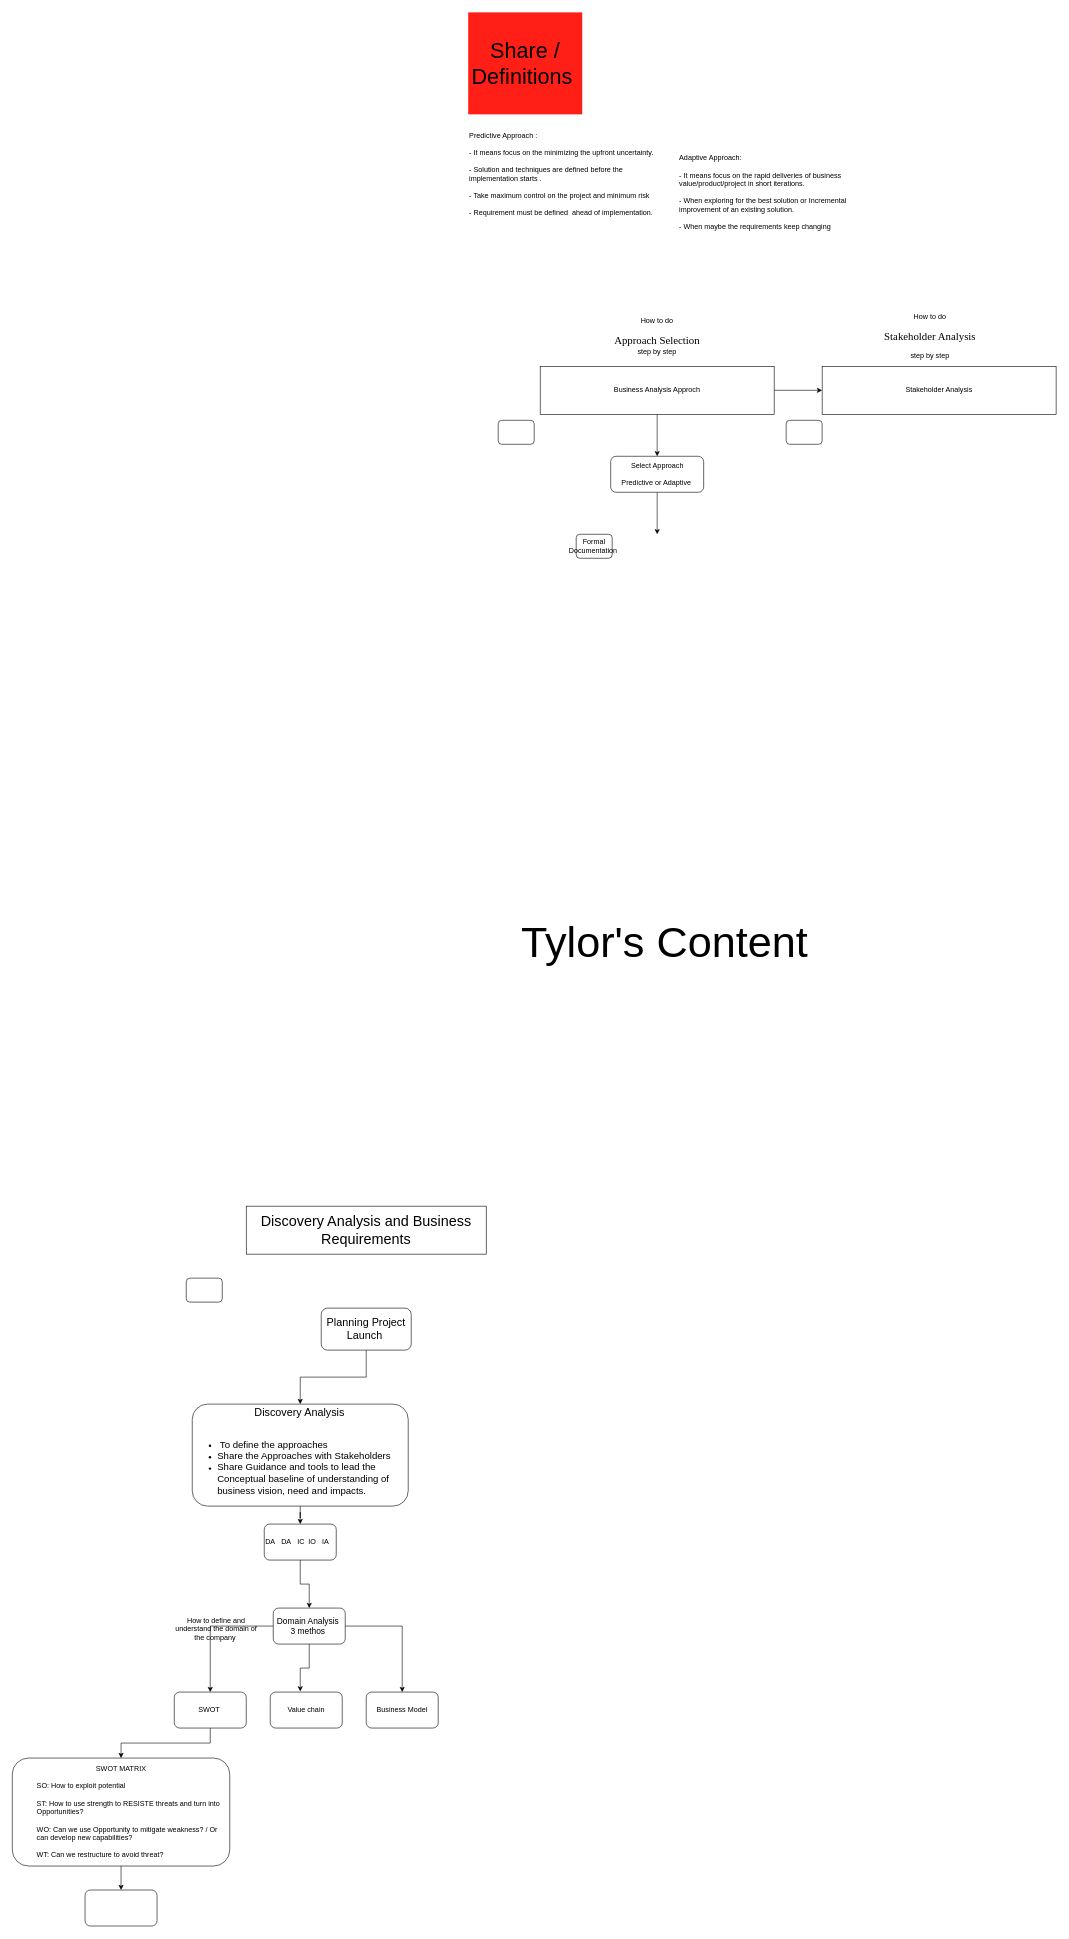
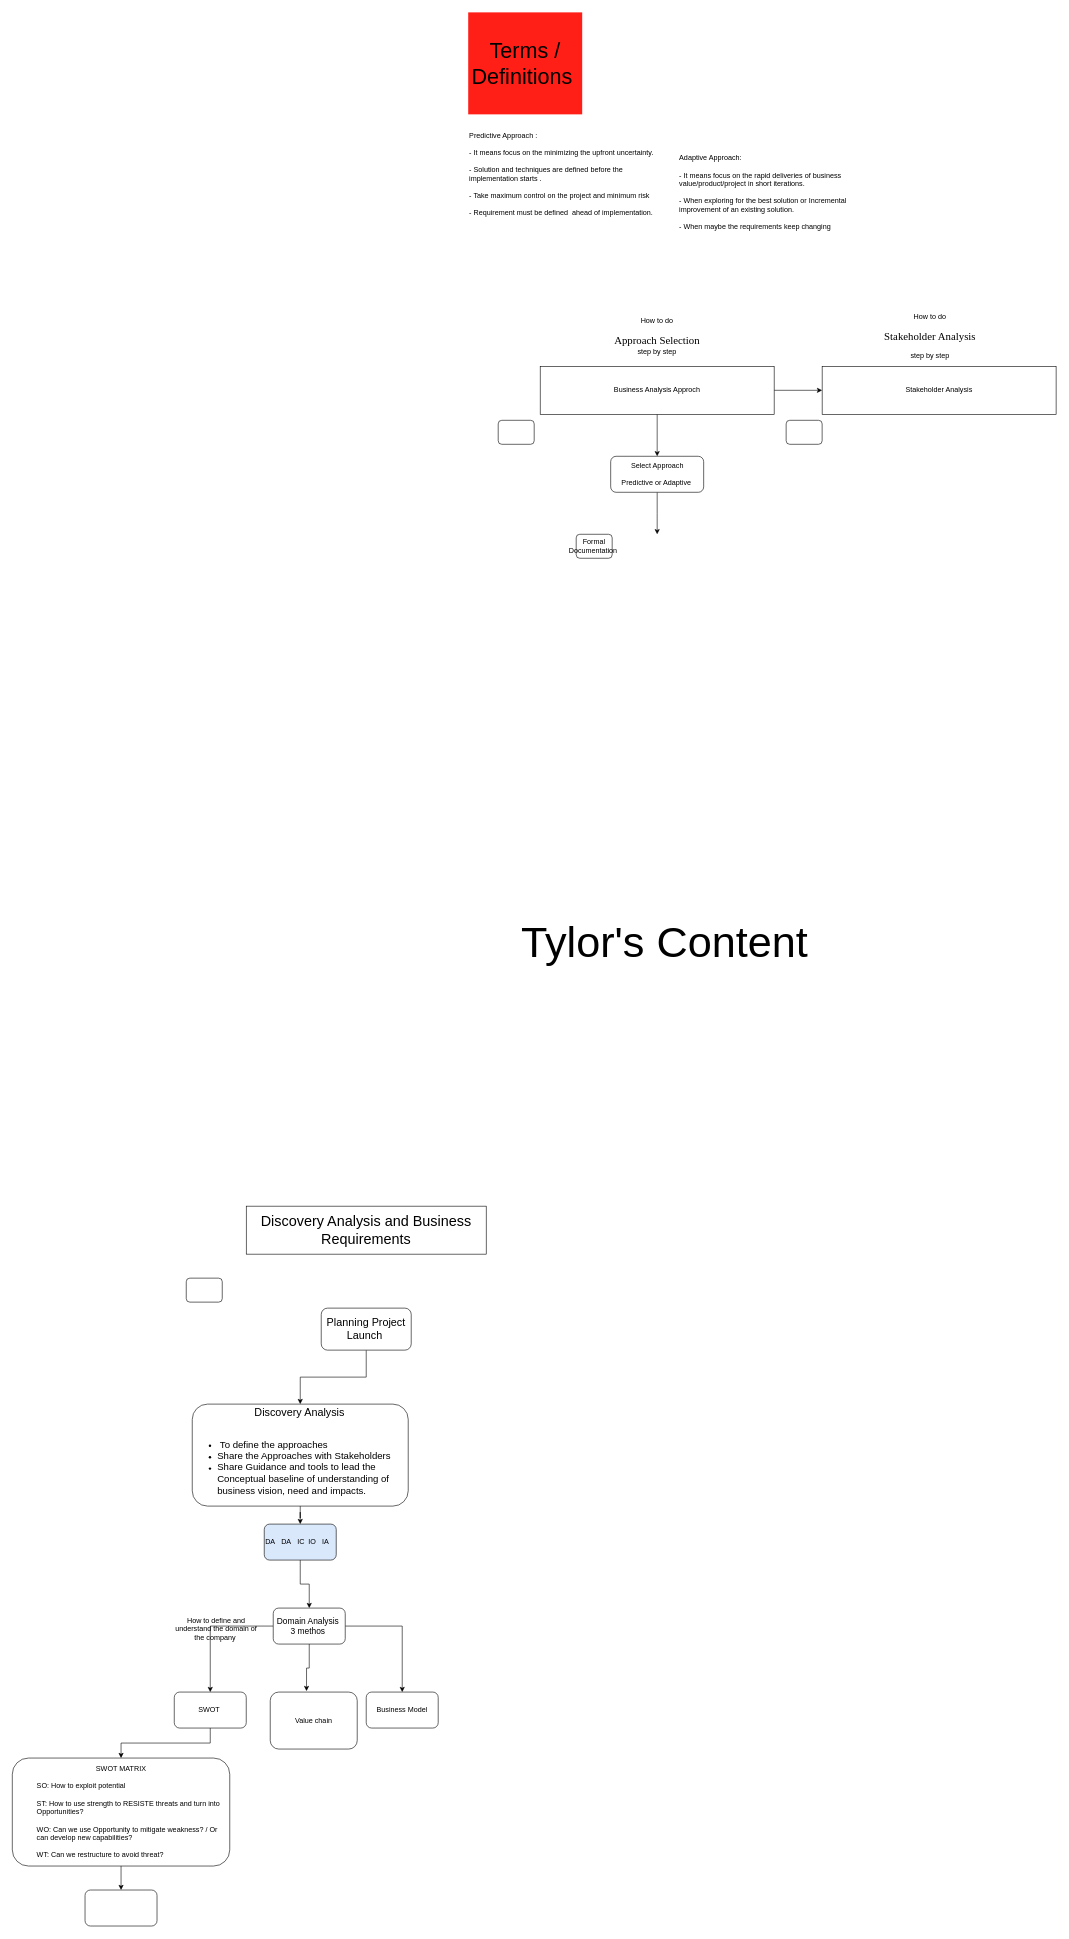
  <mxCell id="0" />
  <mxCell id="1" parent="0" />
  <mxCell id="2" value="Stakeholder Analysis" style="rounded=0;whiteSpace=wrap;html=1;" vertex="1" parent="1"><mxGeometry x="1370" y="610" width="390" height="80" as="geometry" /></mxCell>
  <mxCell id="3" value="How to do&lt;br&gt;&lt;br&gt;&lt;font face=&quot;Verdana&quot; style=&quot;font-size: 18px;&quot;&gt;Stakeholder Analysis&lt;/font&gt; &lt;br&gt;&lt;br&gt;step by step" style="text;html=1;strokeColor=none;fillColor=none;align=center;verticalAlign=middle;whiteSpace=wrap;rounded=0;" vertex="1" parent="1"><mxGeometry x="1430" y="520" width="240" height="80" as="geometry" /></mxCell>
  <mxCell id="4" style="edgeStyle=orthogonalEdgeStyle;rounded=0;orthogonalLoop=1;jettySize=auto;html=1;" edge="1" parent="1" source="6" target="2"><mxGeometry relative="1" as="geometry" /></mxCell>
  <mxCell id="5" style="edgeStyle=orthogonalEdgeStyle;rounded=0;orthogonalLoop=1;jettySize=auto;html=1;entryX=0.5;entryY=0;entryDx=0;entryDy=0;" edge="1" parent="1" source="6" target="8"><mxGeometry relative="1" as="geometry" /></mxCell>
  <mxCell id="6" value="Business Analysis Approch" style="rounded=0;whiteSpace=wrap;html=1;" vertex="1" parent="1"><mxGeometry x="900" y="610" width="390" height="80" as="geometry" /></mxCell>
  <mxCell id="7" style="edgeStyle=orthogonalEdgeStyle;rounded=0;orthogonalLoop=1;jettySize=auto;html=1;" edge="1" parent="1" source="8"><mxGeometry relative="1" as="geometry"><mxPoint x="1095" y="890" as="targetPoint" /></mxGeometry></mxCell>
  <mxCell id="8" value="Select Approach&lt;br&gt;&lt;br&gt;Predictive or Adaptive&amp;nbsp;" style="rounded=1;whiteSpace=wrap;html=1;" vertex="1" parent="1"><mxGeometry x="1017.5" y="760" width="155" height="60" as="geometry" /></mxCell>
  <mxCell id="9" value="Predictive Approach :&amp;nbsp; &amp;nbsp;&lt;br&gt;&lt;br&gt;- It means focus on the minimizing the upfront uncertainty.&amp;nbsp;&lt;br&gt;&lt;br&gt;- Solution and techniques are defined before the implementation starts .&lt;br&gt;&lt;br&gt;- Take maximum control on the project and minimum risk&lt;br&gt;&lt;br&gt;- Requirement must be defined&amp;nbsp; ahead of implementation.&lt;br&gt;" style="text;html=1;strokeColor=none;fillColor=none;align=left;verticalAlign=middle;whiteSpace=wrap;rounded=0;" vertex="1" parent="1"><mxGeometry x="780" y="210" width="320" height="160" as="geometry" /></mxCell>
- <mxCell id="10" value="&lt;font style=&quot;font-size: 36px;&quot;&gt;Share / Definitions&amp;nbsp;&lt;/font&gt;" style="text;html=1;strokeColor=none;fillColor=#FF1F17;align=center;verticalAlign=middle;whiteSpace=wrap;rounded=0;" vertex="1" parent="1"><mxGeometry x="780" y="20" width="190" height="170" as="geometry" /></mxCell>
+ <mxCell id="10" value="&lt;font style=&quot;font-size: 36px;&quot;&gt;Terms / Definitions&amp;nbsp;&lt;/font&gt;" style="text;html=1;strokeColor=none;fillColor=#FF1F17;align=center;verticalAlign=middle;whiteSpace=wrap;rounded=0;" vertex="1" parent="1"><mxGeometry x="780" y="20" width="190" height="170" as="geometry" /></mxCell>
  <mxCell id="11" value="Adaptive Approach:&amp;nbsp; &amp;nbsp;&lt;br&gt;&lt;br&gt;- It means focus on the rapid deliveries of business value/product/project in short iterations.&lt;br&gt;&lt;br&gt;- When exploring for the best solution or Incremental improvement of an existing solution.&lt;br&gt;&lt;br&gt;- When maybe the requirements keep changing&amp;nbsp;" style="text;html=1;strokeColor=none;fillColor=none;align=left;verticalAlign=middle;whiteSpace=wrap;rounded=0;" vertex="1" parent="1"><mxGeometry y="270" width="320" height="100" as="geometry" x="1130" /></mxCell>
  <mxCell id="12" value="How to do&lt;br&gt;&lt;br&gt;&lt;font face=&quot;Verdana&quot;&gt;&lt;span style=&quot;font-size: 18px;&quot;&gt;Approach Selection&lt;/span&gt;&lt;/font&gt;&lt;br&gt;step by step" style="text;html=1;strokeColor=none;fillColor=none;align=center;verticalAlign=middle;whiteSpace=wrap;rounded=0;" vertex="1" parent="1"><mxGeometry x="975" y="520" width="240" height="80" as="geometry" /></mxCell>
  <mxCell id="13" value="" style="rounded=1;whiteSpace=wrap;html=1;" vertex="1" parent="1"><mxGeometry x="830" y="700" width="60" height="40" as="geometry" /></mxCell>
  <mxCell id="14" value="" style="rounded=1;whiteSpace=wrap;html=1;" vertex="1" parent="1"><mxGeometry x="1310" y="700" width="60" height="40" as="geometry" /></mxCell>
  <mxCell id="15" value="Formal Documentation&amp;nbsp;" style="rounded=1;whiteSpace=wrap;html=1;" vertex="1" parent="1"><mxGeometry x="960" y="890" width="60" height="40" as="geometry" /></mxCell>
  <mxCell id="16" value="&lt;font style=&quot;font-size: 24px;&quot;&gt;Discovery Analysis and Business Requirements&lt;/font&gt;" style="rounded=0;whiteSpace=wrap;html=1;" vertex="1" parent="1"><mxGeometry x="410" y="2010" width="400" height="80" as="geometry" /></mxCell>
  <mxCell id="17" value="&lt;font style=&quot;font-size: 72px;&quot;&gt;Tylor's Content&amp;nbsp;&lt;/font&gt;" style="text;html=1;strokeColor=none;fillColor=none;align=center;verticalAlign=middle;whiteSpace=wrap;rounded=0;" vertex="1" parent="1"><mxGeometry x="840" y="1430" width="555" height="280" as="geometry" /></mxCell>
  <mxCell id="18" value="" style="rounded=1;whiteSpace=wrap;html=1;" vertex="1" parent="1"><mxGeometry x="310" y="2130" width="60" height="40" as="geometry" /></mxCell>
  <mxCell id="19" style="edgeStyle=orthogonalEdgeStyle;rounded=0;orthogonalLoop=1;jettySize=auto;html=1;" edge="1" parent="1" source="20" target="22"><mxGeometry relative="1" as="geometry" /></mxCell>
  <mxCell id="20" value="&lt;font style=&quot;font-size: 18px;&quot;&gt;Planning Project Launch&amp;nbsp;&lt;/font&gt;" style="rounded=1;whiteSpace=wrap;html=1;" vertex="1" parent="1"><mxGeometry x="535" y="2180" width="150" height="70" as="geometry" /></mxCell>
  <mxCell id="21" value="" style="edgeStyle=orthogonalEdgeStyle;rounded=0;orthogonalLoop=1;jettySize=auto;html=1;" edge="1" parent="1" source="22" target="24"><mxGeometry relative="1" as="geometry" /></mxCell>
  <mxCell id="22" value="&lt;div style=&quot;text-align: center;&quot;&gt;&lt;span style=&quot;background-color: initial;&quot;&gt;&lt;font style=&quot;font-size: 18px;&quot;&gt;Discovery Analysis&lt;/font&gt;&lt;font style=&quot;font-size: 14px;&quot;&gt;&amp;nbsp;&lt;/font&gt;&lt;/span&gt;&lt;/div&gt;&lt;font size=&quot;3&quot;&gt;&lt;br&gt;&lt;/font&gt;&lt;ul&gt;&lt;li&gt;&lt;font size=&quot;3&quot;&gt;&amp;nbsp;To define the approaches&lt;/font&gt;&lt;/li&gt;&lt;li&gt;&lt;font size=&quot;3&quot;&gt;Share the Approaches with Stakeholders&lt;/font&gt;&lt;/li&gt;&lt;li&gt;&lt;font size=&quot;3&quot;&gt;Share Guidance and tools to lead the Conceptual baseline of understanding of business vision, need and impacts.&lt;/font&gt;&lt;/li&gt;&lt;/ul&gt;" style="rounded=1;whiteSpace=wrap;html=1;align=left;" vertex="1" parent="1"><mxGeometry x="320" y="2340" width="360" height="170" as="geometry" /></mxCell>
  <mxCell id="23" value="" style="edgeStyle=orthogonalEdgeStyle;rounded=0;orthogonalLoop=1;jettySize=auto;html=1;" edge="1" parent="1" source="24" target="28"><mxGeometry relative="1" as="geometry" /></mxCell>
- <mxCell id="24" value="DA&amp;nbsp; &amp;nbsp;DA&amp;nbsp; &amp;nbsp;IC&amp;nbsp; IO&amp;nbsp; &amp;nbsp;IA" style="whiteSpace=wrap;html=1;align=left;rounded=1;" vertex="1" parent="1"><mxGeometry x="440" y="2540" width="120" height="60" as="geometry" /></mxCell>
+ <mxCell id="24" value="DA&amp;nbsp; &amp;nbsp;DA&amp;nbsp; &amp;nbsp;IC&amp;nbsp; IO&amp;nbsp; &amp;nbsp;IA" style="whiteSpace=wrap;html=1;align=left;rounded=1;fillColor=#dae8fc;" vertex="1" parent="1"><mxGeometry x="440" y="2540" width="120" height="60" as="geometry" /></mxCell>
  <mxCell id="25" value="" style="edgeStyle=orthogonalEdgeStyle;rounded=0;orthogonalLoop=1;jettySize=auto;html=1;" edge="1" parent="1" source="28" target="31"><mxGeometry relative="1" as="geometry" /></mxCell>
  <mxCell id="26" style="edgeStyle=orthogonalEdgeStyle;rounded=0;orthogonalLoop=1;jettySize=auto;html=1;entryX=0.417;entryY=-0.017;entryDx=0;entryDy=0;entryPerimeter=0;" edge="1" parent="1" source="28" target="32"><mxGeometry relative="1" as="geometry" /></mxCell>
  <mxCell id="27" style="edgeStyle=orthogonalEdgeStyle;rounded=0;orthogonalLoop=1;jettySize=auto;html=1;" edge="1" parent="1" source="28" target="33"><mxGeometry relative="1" as="geometry" /></mxCell>
  <mxCell id="28" value="&lt;font style=&quot;font-size: 14px;&quot;&gt;Domain Analysis&amp;nbsp;&lt;br&gt;&lt;font style=&quot;&quot;&gt;3 methos&lt;/font&gt;&amp;nbsp;&lt;/font&gt;" style="whiteSpace=wrap;html=1;align=center;rounded=1;" vertex="1" parent="1"><mxGeometry x="455" y="2680" width="120" height="60" as="geometry" /></mxCell>
  <mxCell id="29" value="How to define and understand the domain of the company&amp;nbsp;" style="text;html=1;strokeColor=none;fillColor=none;align=center;verticalAlign=middle;whiteSpace=wrap;rounded=0;" vertex="1" parent="1"><mxGeometry x="290" y="2680" width="140" height="70" as="geometry" /></mxCell>
  <mxCell id="30" value="" style="edgeStyle=orthogonalEdgeStyle;rounded=0;orthogonalLoop=1;jettySize=auto;html=1;" edge="1" parent="1" source="31" target="35"><mxGeometry relative="1" as="geometry" /></mxCell>
  <mxCell id="31" value="SWOT&amp;nbsp;" style="whiteSpace=wrap;html=1;align=center;rounded=1;" vertex="1" parent="1"><mxGeometry x="290" y="2820" width="120" height="60" as="geometry" /></mxCell>
- <mxCell id="32" value="Value chain" style="whiteSpace=wrap;html=1;align=center;rounded=1;" vertex="1" parent="1"><mxGeometry x="450" y="2820" width="120" height="60" as="geometry" /></mxCell>
+ <mxCell id="32" value="Value chain" style="whiteSpace=wrap;html=1;align=center;rounded=1;" vertex="1" parent="1"><mxGeometry x="450" y="2820" width="145" height="95" as="geometry" /></mxCell>
  <mxCell id="33" value="Business Model" style="whiteSpace=wrap;html=1;align=center;rounded=1;" vertex="1" parent="1"><mxGeometry x="610" y="2820" width="120" height="60" as="geometry" /></mxCell>
  <mxCell id="34" value="" style="edgeStyle=orthogonalEdgeStyle;rounded=0;orthogonalLoop=1;jettySize=auto;html=1;" edge="1" parent="1" source="35" target="36"><mxGeometry relative="1" as="geometry" /></mxCell>
  <mxCell id="35" value="SWOT MATRIX&lt;br&gt;&lt;br&gt;&lt;blockquote style=&quot;margin: 0 0 0 40px; border: none; padding: 0px;&quot;&gt;&lt;div style=&quot;text-align: left;&quot;&gt;&lt;span style=&quot;background-color: initial;&quot;&gt;SO: How to exploit potential&lt;/span&gt;&lt;/div&gt;&lt;div style=&quot;text-align: left;&quot;&gt;&lt;br&gt;&lt;/div&gt;&lt;div style=&quot;text-align: left;&quot;&gt;&lt;span style=&quot;background-color: initial;&quot;&gt;ST: How to use strength to RESISTE threats and turn into Opportunities?&lt;/span&gt;&lt;/div&gt;&lt;div style=&quot;text-align: left;&quot;&gt;&lt;br&gt;&lt;/div&gt;&lt;div style=&quot;text-align: left;&quot;&gt;&lt;span style=&quot;background-color: initial;&quot;&gt;WO: Can we use Opportunity to mitigate weakness? / Or can develop new capabilities?&lt;/span&gt;&lt;/div&gt;&lt;div style=&quot;text-align: left;&quot;&gt;&lt;br&gt;&lt;/div&gt;&lt;div style=&quot;text-align: left;&quot;&gt;&lt;span style=&quot;background-color: initial;&quot;&gt;WT: Can we restructure to avoid threat?&lt;/span&gt;&lt;/div&gt;&lt;/blockquote&gt;" style="whiteSpace=wrap;html=1;rounded=1;" vertex="1" parent="1"><mxGeometry x="20" y="2930" width="362.5" height="180" as="geometry" /></mxCell>
  <mxCell id="36" value="" style="whiteSpace=wrap;html=1;rounded=1;" vertex="1" parent="1"><mxGeometry x="141.25" y="3150" width="120" height="60" as="geometry" /></mxCell>
